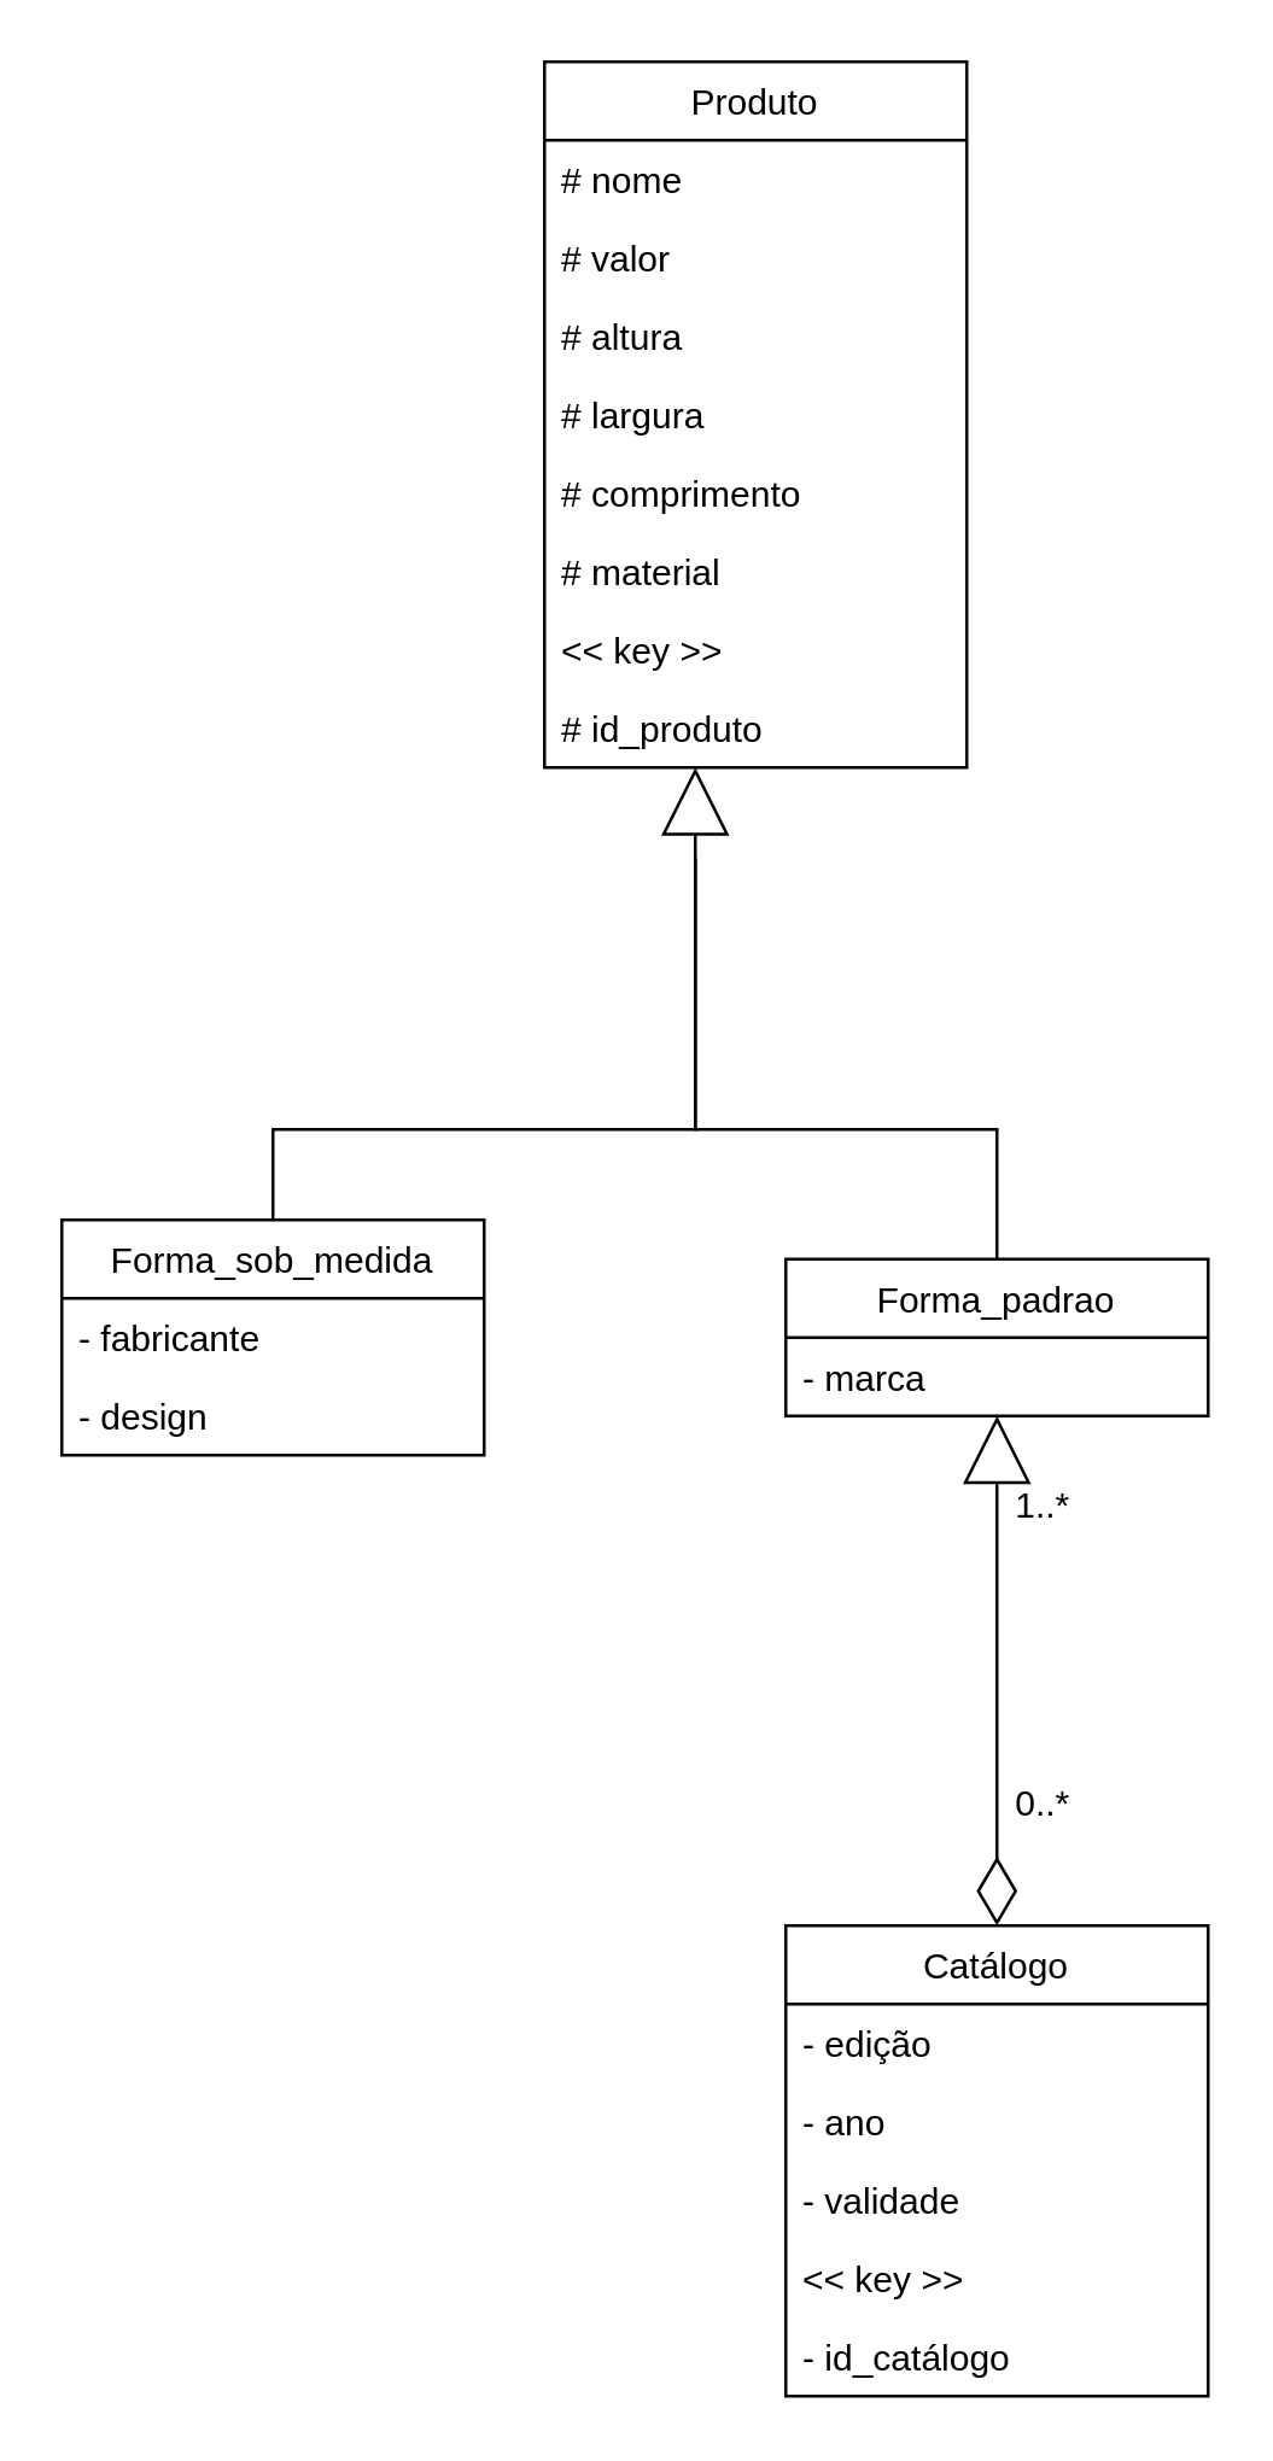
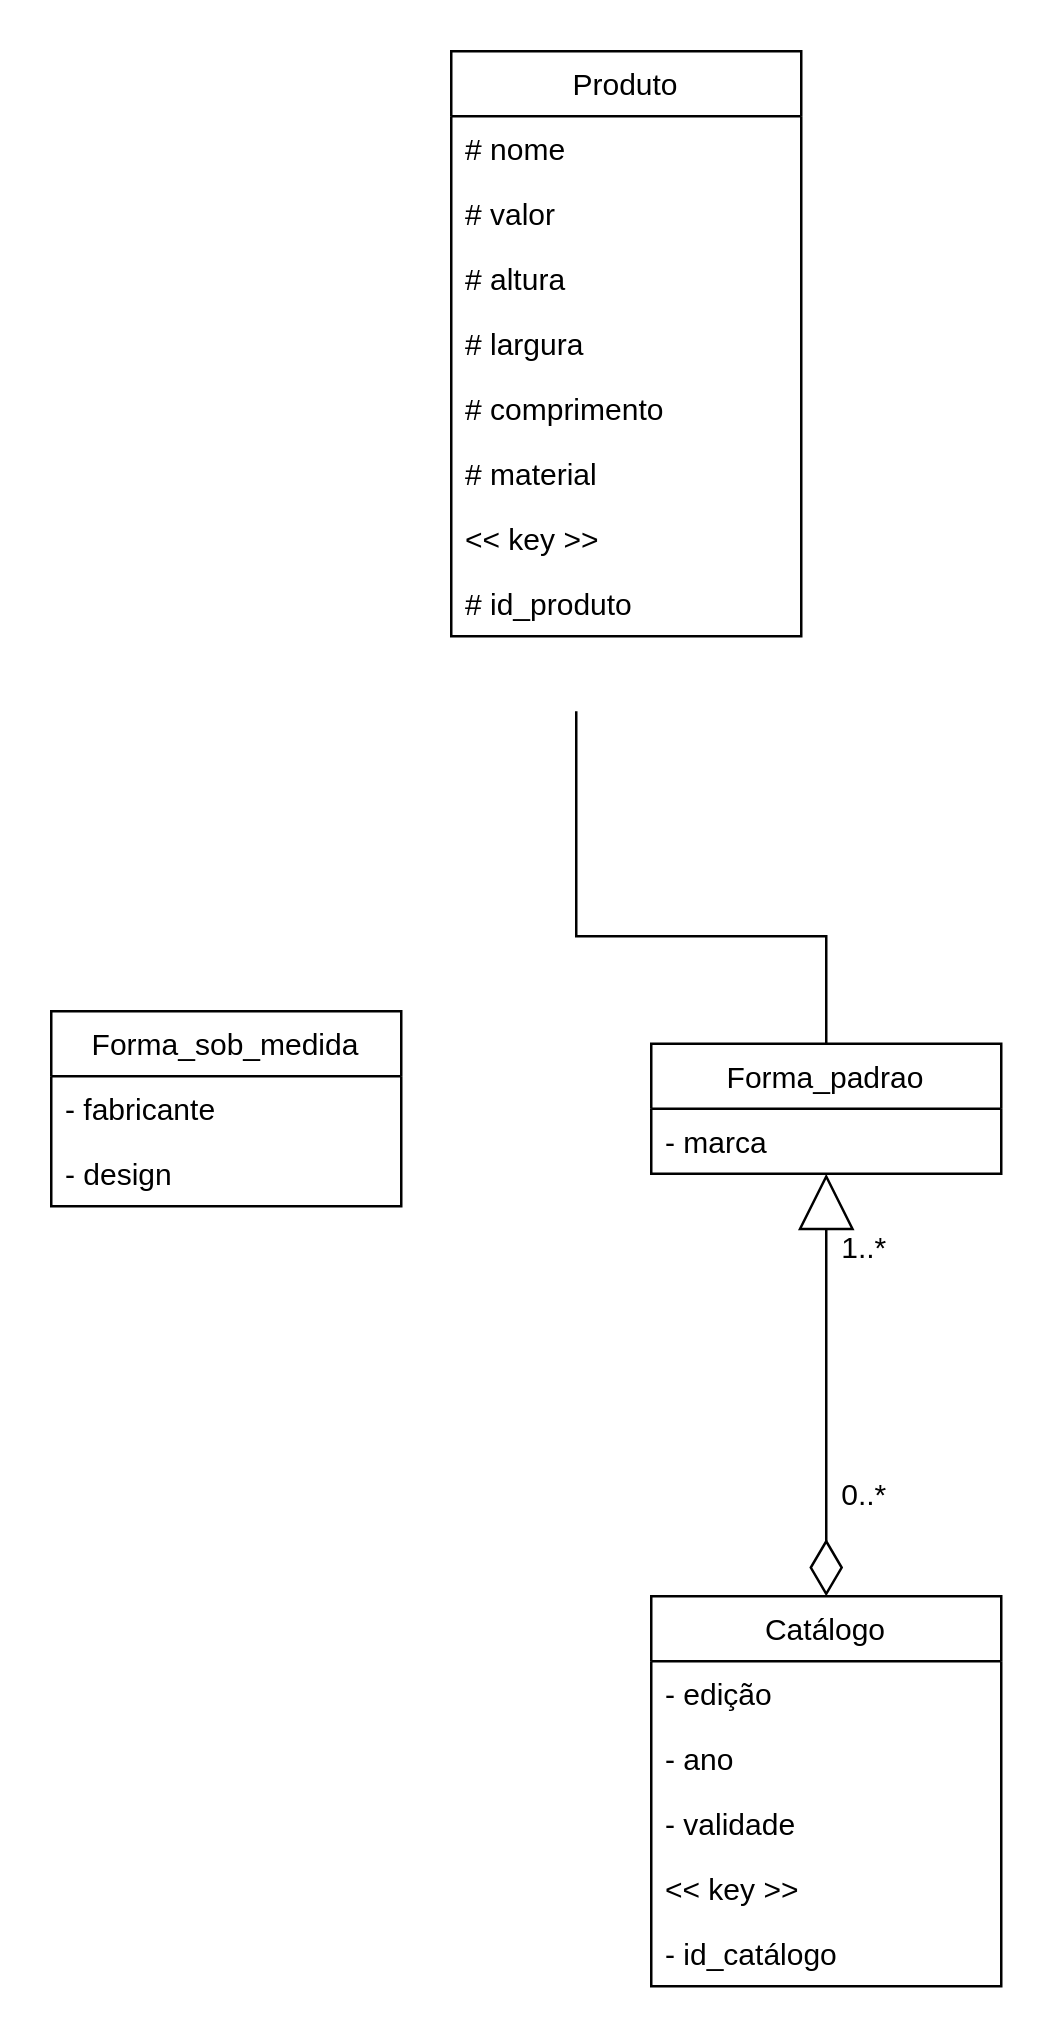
  <mxCell id="0" />
  <mxCell id="1" parent="0" />
  <mxCell id="2" value="Produto" style="swimlane;fontStyle=0;childLayout=stackLayout;horizontal=1;startSize=26;fillColor=none;horizontalStack=0;resizeParent=1;resizeParentMax=0;resizeLast=0;collapsible=1;marginBottom=0;align=center;" vertex="1" parent="1"><mxGeometry x="180" y="20" width="140" height="234" as="geometry" /></mxCell>
  <mxCell id="3" value="# nome" style="text;strokeColor=none;fillColor=none;align=left;verticalAlign=top;spacingLeft=4;spacingRight=4;overflow=hidden;rotatable=0;points=[[0,0.5],[1,0.5]];portConstraint=eastwest;" vertex="1" parent="2"><mxGeometry y="26" width="140" height="26" as="geometry" /></mxCell>
  <mxCell id="4" value="# valor" style="text;strokeColor=none;fillColor=none;align=left;verticalAlign=top;spacingLeft=4;spacingRight=4;overflow=hidden;rotatable=0;points=[[0,0.5],[1,0.5]];portConstraint=eastwest;" vertex="1" parent="2"><mxGeometry y="52" width="140" height="26" as="geometry" /></mxCell>
  <mxCell id="5" value="# altura" style="text;strokeColor=none;fillColor=none;align=left;verticalAlign=top;spacingLeft=4;spacingRight=4;overflow=hidden;rotatable=0;points=[[0,0.5],[1,0.5]];portConstraint=eastwest;" vertex="1" parent="2"><mxGeometry y="78" width="140" height="26" as="geometry" /></mxCell>
  <mxCell id="6" value="# largura" style="text;strokeColor=none;fillColor=none;align=left;verticalAlign=top;spacingLeft=4;spacingRight=4;overflow=hidden;rotatable=0;points=[[0,0.5],[1,0.5]];portConstraint=eastwest;" vertex="1" parent="2"><mxGeometry y="104" width="140" height="26" as="geometry" /></mxCell>
  <mxCell id="7" value="# comprimento" style="text;strokeColor=none;fillColor=none;align=left;verticalAlign=top;spacingLeft=4;spacingRight=4;overflow=hidden;rotatable=0;points=[[0,0.5],[1,0.5]];portConstraint=eastwest;" vertex="1" parent="2"><mxGeometry y="130" width="140" height="26" as="geometry" /></mxCell>
  <mxCell id="8" value="# material" style="text;strokeColor=none;fillColor=none;align=left;verticalAlign=top;spacingLeft=4;spacingRight=4;overflow=hidden;rotatable=0;points=[[0,0.5],[1,0.5]];portConstraint=eastwest;" vertex="1" parent="2"><mxGeometry y="156" width="140" height="26" as="geometry" /></mxCell>
  <mxCell id="9" value="&lt;&lt; key &gt;&gt;" style="text;strokeColor=none;fillColor=none;align=left;verticalAlign=top;spacingLeft=4;spacingRight=4;overflow=hidden;rotatable=0;points=[[0,0.5],[1,0.5]];portConstraint=eastwest;" vertex="1" parent="2"><mxGeometry y="182" width="140" height="26" as="geometry" /></mxCell>
  <mxCell id="10" value="# id_produto" style="text;strokeColor=none;fillColor=none;align=left;verticalAlign=top;spacingLeft=4;spacingRight=4;overflow=hidden;rotatable=0;points=[[0,0.5],[1,0.5]];portConstraint=eastwest;" vertex="1" parent="2"><mxGeometry y="208" width="140" height="26" as="geometry" /></mxCell>
- <mxCell id="11" style="edgeStyle=orthogonalEdgeStyle;rounded=0;orthogonalLoop=1;jettySize=auto;html=1;endArrow=block;endFill=0;startArrow=none;startFill=0;endSize=20;exitX=0.5;exitY=0;exitDx=0;exitDy=0;" edge="1" parent="1" source="12" target="2"><mxGeometry relative="1" as="geometry"><Array as="points"><mxPoint x="230" y="374" /></Array></mxGeometry></mxCell>
  <mxCell id="12" value="Forma_sob_medida" style="swimlane;fontStyle=0;childLayout=stackLayout;horizontal=1;startSize=26;fillColor=none;horizontalStack=0;resizeParent=1;resizeParentMax=0;resizeLast=0;collapsible=1;marginBottom=0;align=center;" vertex="1" parent="1"><mxGeometry x="20" y="404" width="140" height="78" as="geometry" /></mxCell>
  <mxCell id="13" value="- fabricante" style="text;strokeColor=none;fillColor=none;align=left;verticalAlign=top;spacingLeft=4;spacingRight=4;overflow=hidden;rotatable=0;points=[[0,0.5],[1,0.5]];portConstraint=eastwest;" vertex="1" parent="12"><mxGeometry y="26" width="140" height="26" as="geometry" /></mxCell>
  <mxCell id="14" value="- design" style="text;strokeColor=none;fillColor=none;align=left;verticalAlign=top;spacingLeft=4;spacingRight=4;overflow=hidden;rotatable=0;points=[[0,0.5],[1,0.5]];portConstraint=eastwest;" vertex="1" parent="12"><mxGeometry y="52" width="140" height="26" as="geometry" /></mxCell>
  <mxCell id="15" style="edgeStyle=orthogonalEdgeStyle;rounded=0;orthogonalLoop=1;jettySize=auto;html=1;endArrow=none;endFill=0;" edge="1" parent="1" source="16"><mxGeometry relative="1" as="geometry"><mxPoint x="230" y="284" as="targetPoint" /><Array as="points"><mxPoint x="330" y="374" /><mxPoint x="230" y="374" /></Array></mxGeometry></mxCell>
  <mxCell id="16" value="Forma_padrao" style="swimlane;fontStyle=0;childLayout=stackLayout;horizontal=1;startSize=26;fillColor=none;horizontalStack=0;resizeParent=1;resizeParentMax=0;resizeLast=0;collapsible=1;marginBottom=0;align=center;" vertex="1" parent="1"><mxGeometry x="260" y="417" width="140" height="52" as="geometry" /></mxCell>
  <mxCell id="17" value="- marca" style="text;strokeColor=none;fillColor=none;align=left;verticalAlign=top;spacingLeft=4;spacingRight=4;overflow=hidden;rotatable=0;points=[[0,0.5],[1,0.5]];portConstraint=eastwest;" vertex="1" parent="16"><mxGeometry y="26" width="140" height="26" as="geometry" /></mxCell>
  <mxCell id="18" style="edgeStyle=orthogonalEdgeStyle;rounded=0;orthogonalLoop=1;jettySize=auto;html=1;endArrow=block;endFill=0;endSize=20;startSize=20;startArrow=diamondThin;startFill=0;" edge="1" parent="1" source="19" target="16"><mxGeometry relative="1" as="geometry"><Array as="points" /></mxGeometry></mxCell>
  <mxCell id="19" value="Catálogo" style="swimlane;fontStyle=0;childLayout=stackLayout;horizontal=1;startSize=26;fillColor=none;horizontalStack=0;resizeParent=1;resizeParentMax=0;resizeLast=0;collapsible=1;marginBottom=0;" vertex="1" parent="1"><mxGeometry x="260" y="638" width="140" height="156" as="geometry" /></mxCell>
  <mxCell id="20" value="- edição" style="text;strokeColor=none;fillColor=none;align=left;verticalAlign=top;spacingLeft=4;spacingRight=4;overflow=hidden;rotatable=0;points=[[0,0.5],[1,0.5]];portConstraint=eastwest;" vertex="1" parent="19"><mxGeometry y="26" width="140" height="26" as="geometry" /></mxCell>
  <mxCell id="21" value="- ano" style="text;strokeColor=none;fillColor=none;align=left;verticalAlign=top;spacingLeft=4;spacingRight=4;overflow=hidden;rotatable=0;points=[[0,0.5],[1,0.5]];portConstraint=eastwest;" vertex="1" parent="19"><mxGeometry y="52" width="140" height="26" as="geometry" /></mxCell>
  <mxCell id="22" value="- validade" style="text;strokeColor=none;fillColor=none;align=left;verticalAlign=top;spacingLeft=4;spacingRight=4;overflow=hidden;rotatable=0;points=[[0,0.5],[1,0.5]];portConstraint=eastwest;" vertex="1" parent="19"><mxGeometry y="78" width="140" height="26" as="geometry" /></mxCell>
  <mxCell id="23" value="&lt;&lt; key &gt;&gt;" style="text;strokeColor=none;fillColor=none;align=left;verticalAlign=top;spacingLeft=4;spacingRight=4;overflow=hidden;rotatable=0;points=[[0,0.5],[1,0.5]];portConstraint=eastwest;" vertex="1" parent="19"><mxGeometry y="104" width="140" height="26" as="geometry" /></mxCell>
  <mxCell id="24" value="- id_catálogo" style="text;strokeColor=none;fillColor=none;align=left;verticalAlign=top;spacingLeft=4;spacingRight=4;overflow=hidden;rotatable=0;points=[[0,0.5],[1,0.5]];portConstraint=eastwest;" vertex="1" parent="19"><mxGeometry y="130" width="140" height="26" as="geometry" /></mxCell>
  <mxCell id="25" value="0..*" style="text;html=1;align=center;verticalAlign=middle;resizable=0;points=[];autosize=1;" vertex="1" parent="1"><mxGeometry x="330" y="588" width="30" height="20" as="geometry" /></mxCell>
  <mxCell id="26" value="1..*" style="text;html=1;align=center;verticalAlign=middle;resizable=0;points=[];autosize=1;" vertex="1" parent="1"><mxGeometry x="330" y="489" width="30" height="20" as="geometry" /></mxCell>
